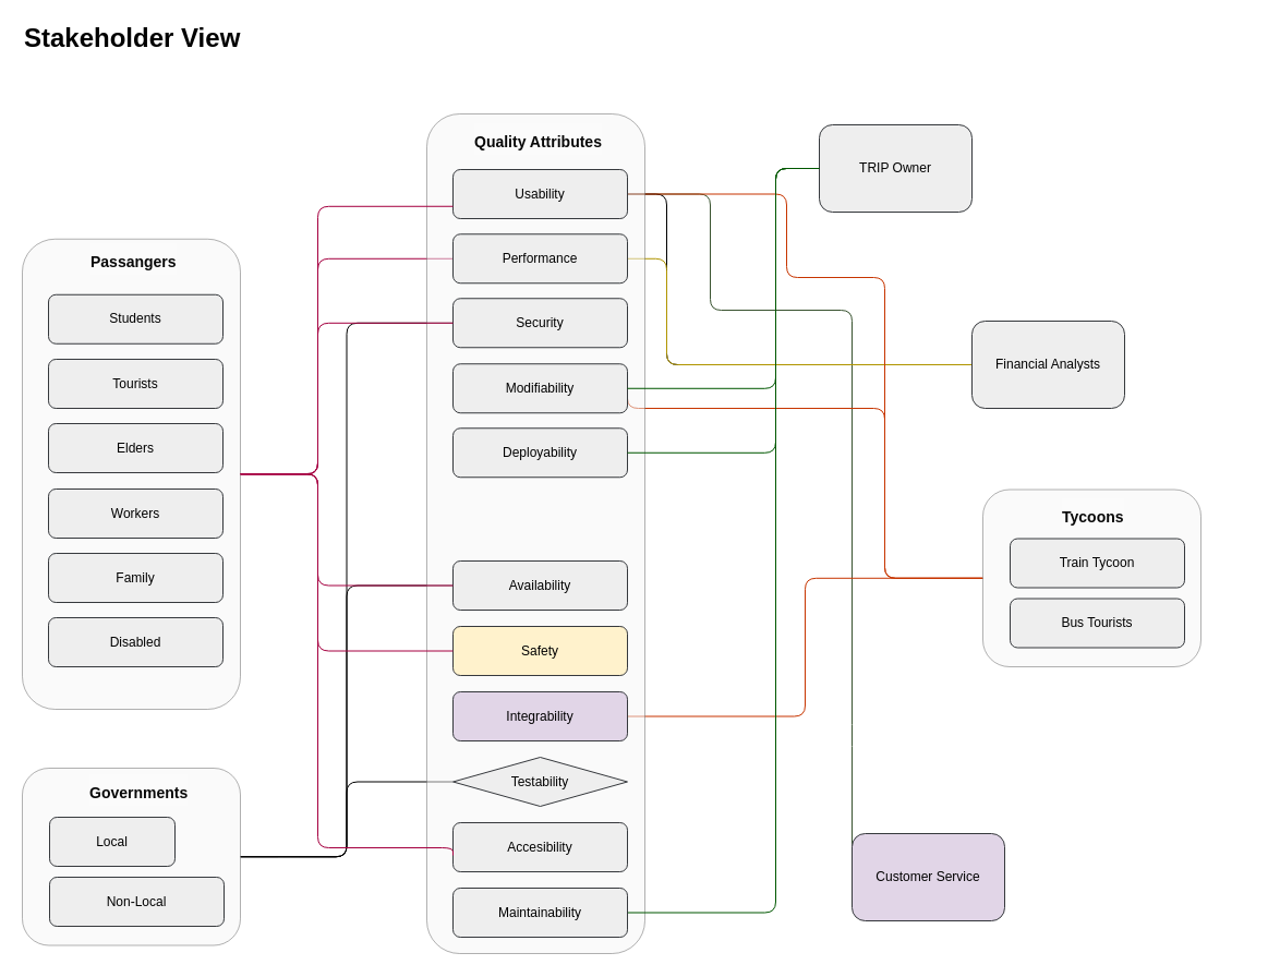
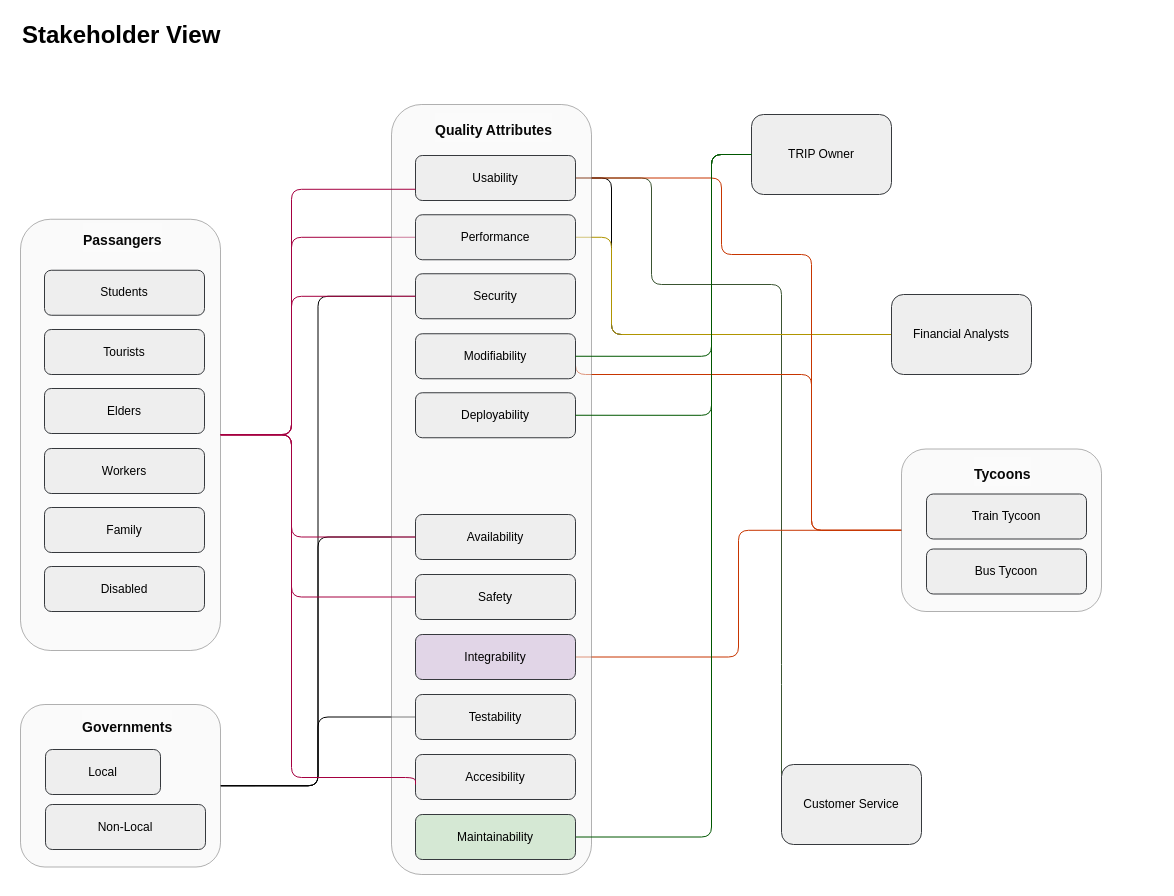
  <mxCell id="0" />
  <mxCell id="1" parent="0" />
  <mxCell id="2" style="edgeStyle=orthogonalEdgeStyle;rounded=1;sketch=0;hachureGap=4;jiggle=2;curveFitting=1;html=1;exitX=1;exitY=0.5;exitDx=0;exitDy=0;entryX=0;entryY=0.5;entryDx=0;entryDy=0;fontFamily=Architects Daughter;fontSource=https%3A%2F%2Ffonts.googleapis.com%2Fcss%3Ffamily%3DArchitects%2BDaughter;fontSize=16;startArrow=none;startFill=0;endArrow=none;endFill=0;" parent="1" source="5" target="35" edge="1"><mxGeometry relative="1" as="geometry" /></mxCell>
  <mxCell id="3" style="edgeStyle=orthogonalEdgeStyle;rounded=1;sketch=0;hachureGap=4;jiggle=2;curveFitting=1;html=1;exitX=1;exitY=0.5;exitDx=0;exitDy=0;entryX=0;entryY=0.5;entryDx=0;entryDy=0;fontFamily=Architects Daughter;fontSource=https%3A%2F%2Ffonts.googleapis.com%2Fcss%3Ffamily%3DArchitects%2BDaughter;fontSize=16;startArrow=none;startFill=0;endArrow=none;endFill=0;" parent="1" source="5" target="42" edge="1"><mxGeometry relative="1" as="geometry" /></mxCell>
  <mxCell id="4" style="edgeStyle=orthogonalEdgeStyle;rounded=1;sketch=0;hachureGap=4;jiggle=2;curveFitting=1;html=1;exitX=1;exitY=0.5;exitDx=0;exitDy=0;entryX=0;entryY=0.5;entryDx=0;entryDy=0;fontFamily=Architects Daughter;fontSource=https%3A%2F%2Ffonts.googleapis.com%2Fcss%3Ffamily%3DArchitects%2BDaughter;fontSize=16;startArrow=none;startFill=0;endArrow=none;endFill=0;" parent="1" source="5" target="39" edge="1"><mxGeometry relative="1" as="geometry" /></mxCell>
  <mxCell id="5" value="" style="whiteSpace=wrap;html=1;shadow=0;glass=0;sketch=0;opacity=50;fillColor=#f5f5f5;strokeColor=#666666;fontColor=#333333;rounded=1;" parent="1" vertex="1"><mxGeometry x="20" y="704" width="200" height="162.5" as="geometry" /></mxCell>
  <mxCell id="6" value="Local" style="rounded=1;whiteSpace=wrap;html=1;fillColor=#eeeeee;strokeColor=#36393d;" parent="1" vertex="1"><mxGeometry x="45" y="749" width="115" height="45" as="geometry" /></mxCell>
  <mxCell id="7" value="Non-Local" style="rounded=1;whiteSpace=wrap;html=1;fillColor=#eeeeee;strokeColor=#36393d;" parent="1" vertex="1"><mxGeometry x="45" y="804" width="160" height="45" as="geometry" /></mxCell>
  <mxCell id="8" value="&lt;h1 style=&quot;border-color: var(--border-color); color: rgb(0, 0, 0); font-family: Helvetica; font-style: normal; font-variant-ligatures: normal; font-variant-caps: normal; letter-spacing: normal; orphans: 2; text-align: center; text-indent: 0px; text-transform: none; widows: 2; word-spacing: 0px; -webkit-text-stroke-width: 0px; background-color: rgb(251, 251, 251); text-decoration-thickness: initial; text-decoration-style: initial; text-decoration-color: initial;&quot;&gt;&lt;b style=&quot;border-color: var(--border-color);&quot;&gt;&lt;font style=&quot;border-color: var(--border-color); font-size: 14px;&quot; color=&quot;#080808&quot;&gt;Governments&lt;/font&gt;&lt;/b&gt;&lt;/h1&gt;" style="text;whiteSpace=wrap;html=1;fontColor=#000000;rounded=1;" parent="1" vertex="1"><mxGeometry x="80" y="686.5" width="180" height="55" as="geometry" /></mxCell>
  <mxCell id="9" value="&lt;h1&gt;Stakeholder View&lt;/h1&gt;" style="text;strokeColor=none;align=left;fillColor=none;html=1;verticalAlign=middle;whiteSpace=wrap;rounded=1;" parent="1" vertex="1"><mxGeometry x="20" y="20" width="670" height="30" as="geometry" /></mxCell>
  <mxCell id="10" value="TRIP Owner" style="rounded=1;whiteSpace=wrap;html=1;fillColor=#eeeeee;strokeColor=#36393d;" parent="1" vertex="1"><mxGeometry x="751" y="114" width="140" height="80" as="geometry" /></mxCell>
  <mxCell id="11" style="edgeStyle=orthogonalEdgeStyle;rounded=1;sketch=0;hachureGap=4;jiggle=2;curveFitting=1;html=1;exitX=0;exitY=0.5;exitDx=0;exitDy=0;entryX=1;entryY=0.5;entryDx=0;entryDy=0;fontFamily=Architects Daughter;fontSource=https%3A%2F%2Ffonts.googleapis.com%2Fcss%3Ffamily%3DArchitects%2BDaughter;fontSize=16;startArrow=none;startFill=0;endArrow=none;endFill=0;strokeColor=#3A5431;fillColor=#6d8764;" parent="1" source="12" target="33" edge="1"><mxGeometry relative="1" as="geometry"><Array as="points"><mxPoint x="781" y="674" /><mxPoint x="781" y="284" /><mxPoint x="651" y="284" /><mxPoint x="651" y="178" /></Array></mxGeometry></mxCell>
- <mxCell id="12" value="Customer Service" style="rounded=1;whiteSpace=wrap;html=1;fillColor=#e1d5e7;strokeColor=#36393d;" parent="1" vertex="1"><mxGeometry x="781" y="764" width="140" height="80" as="geometry" /></mxCell>
+ <mxCell id="12" value="Customer Service" style="rounded=1;whiteSpace=wrap;html=1;fillColor=#eeeeee;strokeColor=#36393d;" parent="1" vertex="1"><mxGeometry x="781" y="764" width="140" height="80" as="geometry" /></mxCell>
  <mxCell id="13" style="edgeStyle=orthogonalEdgeStyle;rounded=1;sketch=0;hachureGap=4;jiggle=2;curveFitting=1;html=1;exitX=0;exitY=0.5;exitDx=0;exitDy=0;entryX=1;entryY=0.5;entryDx=0;entryDy=0;fontFamily=Architects Daughter;fontSource=https%3A%2F%2Ffonts.googleapis.com%2Fcss%3Ffamily%3DArchitects%2BDaughter;fontSize=16;startArrow=none;startFill=0;endArrow=none;endFill=0;" parent="1" source="15" target="33" edge="1"><mxGeometry relative="1" as="geometry"><Array as="points"><mxPoint x="611" y="334" /><mxPoint x="611" y="178" /></Array></mxGeometry></mxCell>
  <mxCell id="14" style="edgeStyle=orthogonalEdgeStyle;rounded=1;sketch=0;hachureGap=4;jiggle=2;curveFitting=1;html=1;exitX=0;exitY=0.5;exitDx=0;exitDy=0;entryX=1;entryY=0.5;entryDx=0;entryDy=0;fontFamily=Architects Daughter;fontSource=https%3A%2F%2Ffonts.googleapis.com%2Fcss%3Ffamily%3DArchitects%2BDaughter;fontSize=16;startArrow=none;startFill=0;endArrow=none;endFill=0;fillColor=#e3c800;strokeColor=#B09500;" parent="1" source="15" target="34" edge="1"><mxGeometry relative="1" as="geometry"><Array as="points"><mxPoint x="611" y="334" /><mxPoint x="611" y="237" /></Array></mxGeometry></mxCell>
  <mxCell id="15" value="Financial Analysts" style="rounded=1;whiteSpace=wrap;html=1;fillColor=#eeeeee;strokeColor=#36393d;" parent="1" vertex="1"><mxGeometry x="891" y="294" width="140" height="80" as="geometry" /></mxCell>
  <mxCell id="16" style="edgeStyle=orthogonalEdgeStyle;rounded=1;sketch=0;hachureGap=4;jiggle=2;curveFitting=1;html=1;exitX=1;exitY=0.5;exitDx=0;exitDy=0;entryX=0;entryY=0.5;entryDx=0;entryDy=0;fontFamily=Helvetica;fontSource=https%3A%2F%2Ffonts.googleapis.com%2Fcss%3Ffamily%3DArchitects%2BDaughter;fontSize=11;startArrow=none;startFill=0;endArrow=none;endFill=0;strokeColor=#A50040;fillColor=#d80073;" parent="1" source="17" target="34" edge="1"><mxGeometry relative="1" as="geometry"><Array as="points"><mxPoint x="291" y="434" /><mxPoint x="291" y="237" /></Array></mxGeometry></mxCell>
  <mxCell id="17" value="" style="whiteSpace=wrap;html=1;shadow=0;glass=0;sketch=0;opacity=50;fillColor=#f5f5f5;strokeColor=#666666;fontColor=#333333;rounded=1;" parent="1" vertex="1"><mxGeometry x="20" y="218.75" width="200" height="431.25" as="geometry" /></mxCell>
  <mxCell id="18" value="Students" style="rounded=1;whiteSpace=wrap;html=1;fillColor=#eeeeee;strokeColor=#36393d;" parent="1" vertex="1"><mxGeometry x="44" y="269.75" width="160" height="45" as="geometry" /></mxCell>
  <mxCell id="19" value="Tourists" style="rounded=1;whiteSpace=wrap;html=1;fillColor=#eeeeee;strokeColor=#36393d;" parent="1" vertex="1"><mxGeometry x="44" y="329" width="160" height="45" as="geometry" /></mxCell>
  <mxCell id="20" value="&lt;h1 style=&quot;border-color: var(--border-color); color: rgb(0, 0, 0); font-family: Helvetica; font-style: normal; font-variant-ligatures: normal; font-variant-caps: normal; letter-spacing: normal; orphans: 2; text-align: center; text-indent: 0px; text-transform: none; widows: 2; word-spacing: 0px; -webkit-text-stroke-width: 0px; background-color: rgb(251, 251, 251); text-decoration-thickness: initial; text-decoration-style: initial; text-decoration-color: initial;&quot;&gt;&lt;b style=&quot;border-color: var(--border-color);&quot;&gt;&lt;font style=&quot;border-color: var(--border-color); font-size: 14px;&quot; color=&quot;#080808&quot;&gt;Passangers&lt;/font&gt;&lt;/b&gt;&lt;/h1&gt;" style="text;whiteSpace=wrap;html=1;fontColor=#000000;rounded=1;" parent="1" vertex="1"><mxGeometry x="81" y="200" width="180" height="55" as="geometry" /></mxCell>
  <mxCell id="21" style="edgeStyle=orthogonalEdgeStyle;rounded=1;hachureGap=4;html=1;exitX=0;exitY=0.5;exitDx=0;exitDy=0;entryX=1;entryY=0.5;entryDx=0;entryDy=0;fontFamily=Helvetica;fontSource=https%3A%2F%2Ffonts.googleapis.com%2Fcss%3Ffamily%3DArchitects%2BDaughter;fontSize=11;startArrow=none;startFill=0;endArrow=none;endFill=0;strokeColor=#C73500;fillColor=#fa6800;" parent="1" source="24" target="33" edge="1"><mxGeometry relative="1" as="geometry"><Array as="points"><mxPoint x="811" y="530" /><mxPoint x="811" y="254" /><mxPoint x="721" y="254" /><mxPoint x="721" y="178" /></Array></mxGeometry></mxCell>
  <mxCell id="22" style="edgeStyle=orthogonalEdgeStyle;rounded=1;sketch=0;hachureGap=4;jiggle=2;curveFitting=1;html=1;exitX=0;exitY=0.5;exitDx=0;exitDy=0;entryX=1;entryY=0.5;entryDx=0;entryDy=0;fontFamily=Helvetica;fontSource=https%3A%2F%2Ffonts.googleapis.com%2Fcss%3Ffamily%3DArchitects%2BDaughter;fontSize=11;startArrow=none;startFill=0;endArrow=none;endFill=0;strokeColor=#C73500;fillColor=#fa6800;" parent="1" source="24" target="41" edge="1"><mxGeometry relative="1" as="geometry" /></mxCell>
  <mxCell id="23" style="edgeStyle=orthogonalEdgeStyle;rounded=1;sketch=0;hachureGap=4;jiggle=2;curveFitting=1;html=1;exitX=0;exitY=0.5;exitDx=0;exitDy=0;entryX=1;entryY=0.5;entryDx=0;entryDy=0;fontFamily=Helvetica;fontSource=https%3A%2F%2Ffonts.googleapis.com%2Fcss%3Ffamily%3DArchitects%2BDaughter;fontSize=11;startArrow=none;startFill=0;endArrow=none;endFill=0;strokeColor=#C73500;fillColor=#fa6800;" parent="1" source="24" target="36" edge="1"><mxGeometry relative="1" as="geometry"><Array as="points"><mxPoint x="811" y="530" /><mxPoint x="811" y="374" /><mxPoint x="575" y="374" /></Array></mxGeometry></mxCell>
  <mxCell id="24" value="" style="whiteSpace=wrap;html=1;shadow=0;glass=0;sketch=0;opacity=50;fillColor=#f5f5f5;strokeColor=#666666;fontColor=#333333;rounded=1;" parent="1" vertex="1"><mxGeometry x="901" y="448.5" width="200" height="162.5" as="geometry" /></mxCell>
  <mxCell id="25" value="Train Tycoon" style="rounded=1;whiteSpace=wrap;html=1;fillColor=#eeeeee;strokeColor=#36393d;" parent="1" vertex="1"><mxGeometry x="926" y="493.5" width="160" height="45" as="geometry" /></mxCell>
- <mxCell id="26" value="Bus Tourists" style="rounded=1;whiteSpace=wrap;html=1;fillColor=#eeeeee;strokeColor=#36393d;" parent="1" vertex="1"><mxGeometry x="926" y="548.5" width="160" height="45" as="geometry" /></mxCell>
+ <mxCell id="26" value="Bus Tycoon" style="rounded=1;whiteSpace=wrap;html=1;fillColor=#eeeeee;strokeColor=#36393d;" parent="1" vertex="1"><mxGeometry x="926" y="548.5" width="160" height="45" as="geometry" /></mxCell>
  <mxCell id="27" value="&lt;h1 style=&quot;border-color: var(--border-color); color: rgb(0, 0, 0); font-family: Helvetica; font-style: normal; font-variant-ligatures: normal; font-variant-caps: normal; letter-spacing: normal; orphans: 2; text-align: center; text-indent: 0px; text-transform: none; widows: 2; word-spacing: 0px; -webkit-text-stroke-width: 0px; background-color: rgb(251, 251, 251); text-decoration-thickness: initial; text-decoration-style: initial; text-decoration-color: initial;&quot;&gt;&lt;b style=&quot;border-color: var(--border-color);&quot;&gt;&lt;font style=&quot;border-color: var(--border-color); font-size: 14px;&quot; color=&quot;#080808&quot;&gt;Tycoons&lt;/font&gt;&lt;/b&gt;&lt;/h1&gt;" style="text;whiteSpace=wrap;html=1;fontColor=#000000;rounded=1;" parent="1" vertex="1"><mxGeometry x="972" y="434" width="180" height="55" as="geometry" /></mxCell>
  <mxCell id="28" value="Elders" style="rounded=1;whiteSpace=wrap;html=1;fillColor=#eeeeee;strokeColor=#36393d;" parent="1" vertex="1"><mxGeometry x="44" y="388" width="160" height="45" as="geometry" /></mxCell>
  <mxCell id="29" value="Workers" style="rounded=1;whiteSpace=wrap;html=1;fillColor=#eeeeee;strokeColor=#36393d;" parent="1" vertex="1"><mxGeometry x="44" y="448" width="160" height="45" as="geometry" /></mxCell>
  <mxCell id="30" value="Family" style="rounded=1;whiteSpace=wrap;html=1;fillColor=#eeeeee;strokeColor=#36393d;" parent="1" vertex="1"><mxGeometry x="44" y="507" width="160" height="45" as="geometry" /></mxCell>
  <mxCell id="31" value="Disabled" style="rounded=1;whiteSpace=wrap;html=1;fillColor=#eeeeee;strokeColor=#36393d;" parent="1" vertex="1"><mxGeometry x="44" y="566" width="160" height="45" as="geometry" /></mxCell>
  <mxCell id="32" value="" style="whiteSpace=wrap;html=1;shadow=0;glass=0;sketch=0;opacity=50;fillColor=#f5f5f5;strokeColor=#666666;fontColor=#333333;rounded=1;" parent="1" vertex="1"><mxGeometry x="391" y="104" width="200" height="770" as="geometry" /></mxCell>
  <mxCell id="33" value="Usability" style="rounded=1;whiteSpace=wrap;html=1;fillColor=#eeeeee;strokeColor=#36393d;" parent="1" vertex="1"><mxGeometry x="415" y="155" width="160" height="45" as="geometry" /></mxCell>
  <mxCell id="34" value="Performance" style="rounded=1;whiteSpace=wrap;html=1;fillColor=#eeeeee;strokeColor=#36393d;" parent="1" vertex="1"><mxGeometry x="415" y="214.25" width="160" height="45" as="geometry" /></mxCell>
  <mxCell id="35" value="Security" style="rounded=1;whiteSpace=wrap;html=1;fillColor=#eeeeee;strokeColor=#36393d;" parent="1" vertex="1"><mxGeometry x="415" y="273.25" width="160" height="45" as="geometry" /></mxCell>
  <mxCell id="36" value="Modifiability" style="rounded=1;whiteSpace=wrap;html=1;fillColor=#eeeeee;strokeColor=#36393d;" parent="1" vertex="1"><mxGeometry x="415" y="333.25" width="160" height="45" as="geometry" /></mxCell>
  <mxCell id="37" value="Deployability" style="rounded=1;whiteSpace=wrap;html=1;fillColor=#eeeeee;strokeColor=#36393d;" parent="1" vertex="1"><mxGeometry x="415" y="392.25" width="160" height="45" as="geometry" /></mxCell>
  <mxCell id="38" value="&lt;h1 style=&quot;border-color: var(--border-color); color: rgb(0, 0, 0); font-family: Helvetica; font-style: normal; font-variant-ligatures: normal; font-variant-caps: normal; letter-spacing: normal; orphans: 2; text-align: center; text-indent: 0px; text-transform: none; widows: 2; word-spacing: 0px; -webkit-text-stroke-width: 0px; background-color: rgb(251, 251, 251); text-decoration-thickness: initial; text-decoration-style: initial; text-decoration-color: initial;&quot;&gt;&lt;b style=&quot;border-color: var(--border-color);&quot;&gt;&lt;font style=&quot;border-color: var(--border-color); font-size: 14px;&quot; color=&quot;#080808&quot;&gt;Quality Attributes&lt;/font&gt;&lt;/b&gt;&lt;/h1&gt;&lt;div&gt;&lt;b style=&quot;border-color: var(--border-color);&quot;&gt;&lt;font style=&quot;border-color: var(--border-color); font-size: 14px;&quot; color=&quot;#080808&quot;&gt;&lt;br&gt;&lt;/font&gt;&lt;/b&gt;&lt;/div&gt;" style="text;whiteSpace=wrap;html=1;fontColor=#000000;rounded=1;" parent="1" vertex="1"><mxGeometry x="433" y="90" width="180" height="55" as="geometry" /></mxCell>
  <mxCell id="39" value="Availability" style="rounded=1;whiteSpace=wrap;html=1;fillColor=#eeeeee;strokeColor=#36393d;" parent="1" vertex="1"><mxGeometry x="415" y="514" width="160" height="45" as="geometry" /></mxCell>
- <mxCell id="40" value="Safety" style="rounded=1;whiteSpace=wrap;html=1;fillColor=#fff2cc;strokeColor=#36393d;" parent="1" vertex="1"><mxGeometry x="415" y="574" width="160" height="45" as="geometry" /></mxCell>
+ <mxCell id="40" value="Safety" style="rounded=1;whiteSpace=wrap;html=1;fillColor=#eeeeee;strokeColor=#36393d;" parent="1" vertex="1"><mxGeometry x="415" y="574" width="160" height="45" as="geometry" /></mxCell>
  <mxCell id="41" value="Integrability" style="rounded=1;whiteSpace=wrap;html=1;fillColor=#e1d5e7;strokeColor=#36393d;" parent="1" vertex="1"><mxGeometry x="415" y="634" width="160" height="45" as="geometry" /></mxCell>
- <mxCell id="42" value="Testability" style="rhombus;whiteSpace=wrap;html=1;fillColor=#eeeeee;strokeColor=#36393d;" parent="1" vertex="1"><mxGeometry x="415" y="694" width="160" height="45" as="geometry" /></mxCell>
+ <mxCell id="42" value="Testability" style="rounded=1;whiteSpace=wrap;html=1;fillColor=#eeeeee;strokeColor=#36393d;" parent="1" vertex="1"><mxGeometry x="415" y="694" width="160" height="45" as="geometry" /></mxCell>
  <mxCell id="43" value="Accesibility" style="rounded=1;whiteSpace=wrap;html=1;fillColor=#eeeeee;strokeColor=#36393d;" parent="1" vertex="1"><mxGeometry x="415" y="754" width="160" height="45" as="geometry" /></mxCell>
  <mxCell id="44" value="" style="edgeStyle=orthogonalEdgeStyle;html=1;exitX=0;exitY=0.75;exitDx=0;exitDy=0;startArrow=none;startFill=0;endArrow=none;endFill=0;fillColor=#d80073;strokeColor=#A50040;" parent="1" source="33" edge="1"><mxGeometry relative="1" as="geometry"><mxPoint x="321" y="145" as="sourcePoint" /><mxPoint x="221" y="434" as="targetPoint" /><Array as="points"><mxPoint x="291" y="189" /><mxPoint x="291" y="434" /></Array></mxGeometry></mxCell>
  <mxCell id="45" value="" style="edgeStyle=orthogonalEdgeStyle;html=1;startArrow=none;startFill=0;endArrow=none;endFill=0;fillColor=#d80073;strokeColor=#A50040;entryX=1;entryY=0.5;entryDx=0;entryDy=0;" parent="1" target="17" edge="1"><mxGeometry relative="1" as="geometry"><mxPoint x="415" y="784" as="sourcePoint" /><mxPoint x="221" y="464" as="targetPoint" /><Array as="points"><mxPoint x="415" y="777" /><mxPoint x="291" y="777" /><mxPoint x="291" y="434" /></Array></mxGeometry></mxCell>
  <mxCell id="46" value="" style="edgeStyle=orthogonalEdgeStyle;html=1;exitX=0;exitY=0.5;exitDx=0;exitDy=0;startArrow=none;startFill=0;endArrow=none;endFill=0;entryX=1;entryY=0.5;entryDx=0;entryDy=0;fillColor=#d80073;strokeColor=#A50040;" parent="1" source="35" target="17" edge="1"><mxGeometry relative="1" as="geometry"><mxPoint x="425" y="240.43" as="sourcePoint" /><mxPoint x="321" y="414" as="targetPoint" /><Array as="points"><mxPoint x="291" y="296" /><mxPoint x="291" y="434" /></Array></mxGeometry></mxCell>
  <mxCell id="47" value="" style="edgeStyle=orthogonalEdgeStyle;html=1;exitX=0;exitY=0.5;exitDx=0;exitDy=0;startArrow=none;startFill=0;endArrow=none;endFill=0;fillColor=#d80073;strokeColor=#A50040;" parent="1" source="40" edge="1"><mxGeometry relative="1" as="geometry"><mxPoint x="415" y="437.25" as="sourcePoint" /><mxPoint x="220" y="434" as="targetPoint" /><Array as="points"><mxPoint x="291" y="597" /><mxPoint x="291" y="434" /><mxPoint x="220" y="434" /></Array></mxGeometry></mxCell>
  <mxCell id="48" value="" style="edgeStyle=orthogonalEdgeStyle;html=1;startArrow=none;startFill=0;endArrow=none;endFill=0;fillColor=#d80073;strokeColor=#A50040;exitX=0;exitY=0.5;exitDx=0;exitDy=0;entryX=1;entryY=0.5;entryDx=0;entryDy=0;" parent="1" source="39" target="17" edge="1"><mxGeometry relative="1" as="geometry"><mxPoint x="355" y="671" as="sourcePoint" /><mxPoint x="271" y="364" as="targetPoint" /><Array as="points"><mxPoint x="291" y="537" /><mxPoint x="291" y="434" /></Array></mxGeometry></mxCell>
  <mxCell id="49" value="" style="edgeStyle=orthogonalEdgeStyle;html=1;exitX=0;exitY=0.5;exitDx=0;exitDy=0;startArrow=none;startFill=0;endArrow=none;endFill=0;entryX=1;entryY=0.5;entryDx=0;entryDy=0;fillColor=#008a00;strokeColor=#005700;" parent="1" source="10" target="50" edge="1"><mxGeometry relative="1" as="geometry"><mxPoint x="786" y="235.32" as="sourcePoint" /><mxPoint x="591" y="373.945" as="targetPoint" /><Array as="points"><mxPoint x="711" y="154" /><mxPoint x="711" y="837" /></Array></mxGeometry></mxCell>
- <mxCell id="50" value="Maintainability" style="rounded=1;whiteSpace=wrap;html=1;fillColor=#eeeeee;strokeColor=#36393d;" parent="1" vertex="1"><mxGeometry x="415" y="814" width="160" height="45" as="geometry" /></mxCell>
+ <mxCell id="50" value="Maintainability" style="rounded=1;whiteSpace=wrap;html=1;fillColor=#d5e8d4;strokeColor=#36393d;" parent="1" vertex="1"><mxGeometry x="415" y="814" width="160" height="45" as="geometry" /></mxCell>
  <mxCell id="51" value="" style="edgeStyle=orthogonalEdgeStyle;html=1;exitX=0;exitY=0.5;exitDx=0;exitDy=0;startArrow=none;startFill=0;endArrow=none;endFill=0;entryX=1;entryY=0.5;entryDx=0;entryDy=0;fillColor=#008a00;strokeColor=#005700;" parent="1" source="10" target="37" edge="1"><mxGeometry relative="1" as="geometry"><mxPoint x="861" y="224" as="sourcePoint" /><mxPoint x="685" y="906.5" as="targetPoint" /><Array as="points"><mxPoint x="711" y="154" /><mxPoint x="711" y="415" /></Array></mxGeometry></mxCell>
  <mxCell id="52" value="" style="edgeStyle=orthogonalEdgeStyle;html=1;exitX=0;exitY=0.5;exitDx=0;exitDy=0;startArrow=none;startFill=0;endArrow=none;endFill=0;entryX=1;entryY=0.5;entryDx=0;entryDy=0;fillColor=#008a00;strokeColor=#005700;hachureGap=4;fontSource=https%3A%2F%2Ffonts.googleapis.com%2Fcss%3Ffamily%3DArchitects%2BDaughter;" parent="1" source="10" target="36" edge="1"><mxGeometry relative="1" as="geometry"><mxPoint x="817" y="188.21" as="sourcePoint" /><mxPoint x="641" y="870.71" as="targetPoint" /><Array as="points"><mxPoint x="711" y="154" /><mxPoint x="711" y="356" /></Array></mxGeometry></mxCell>
